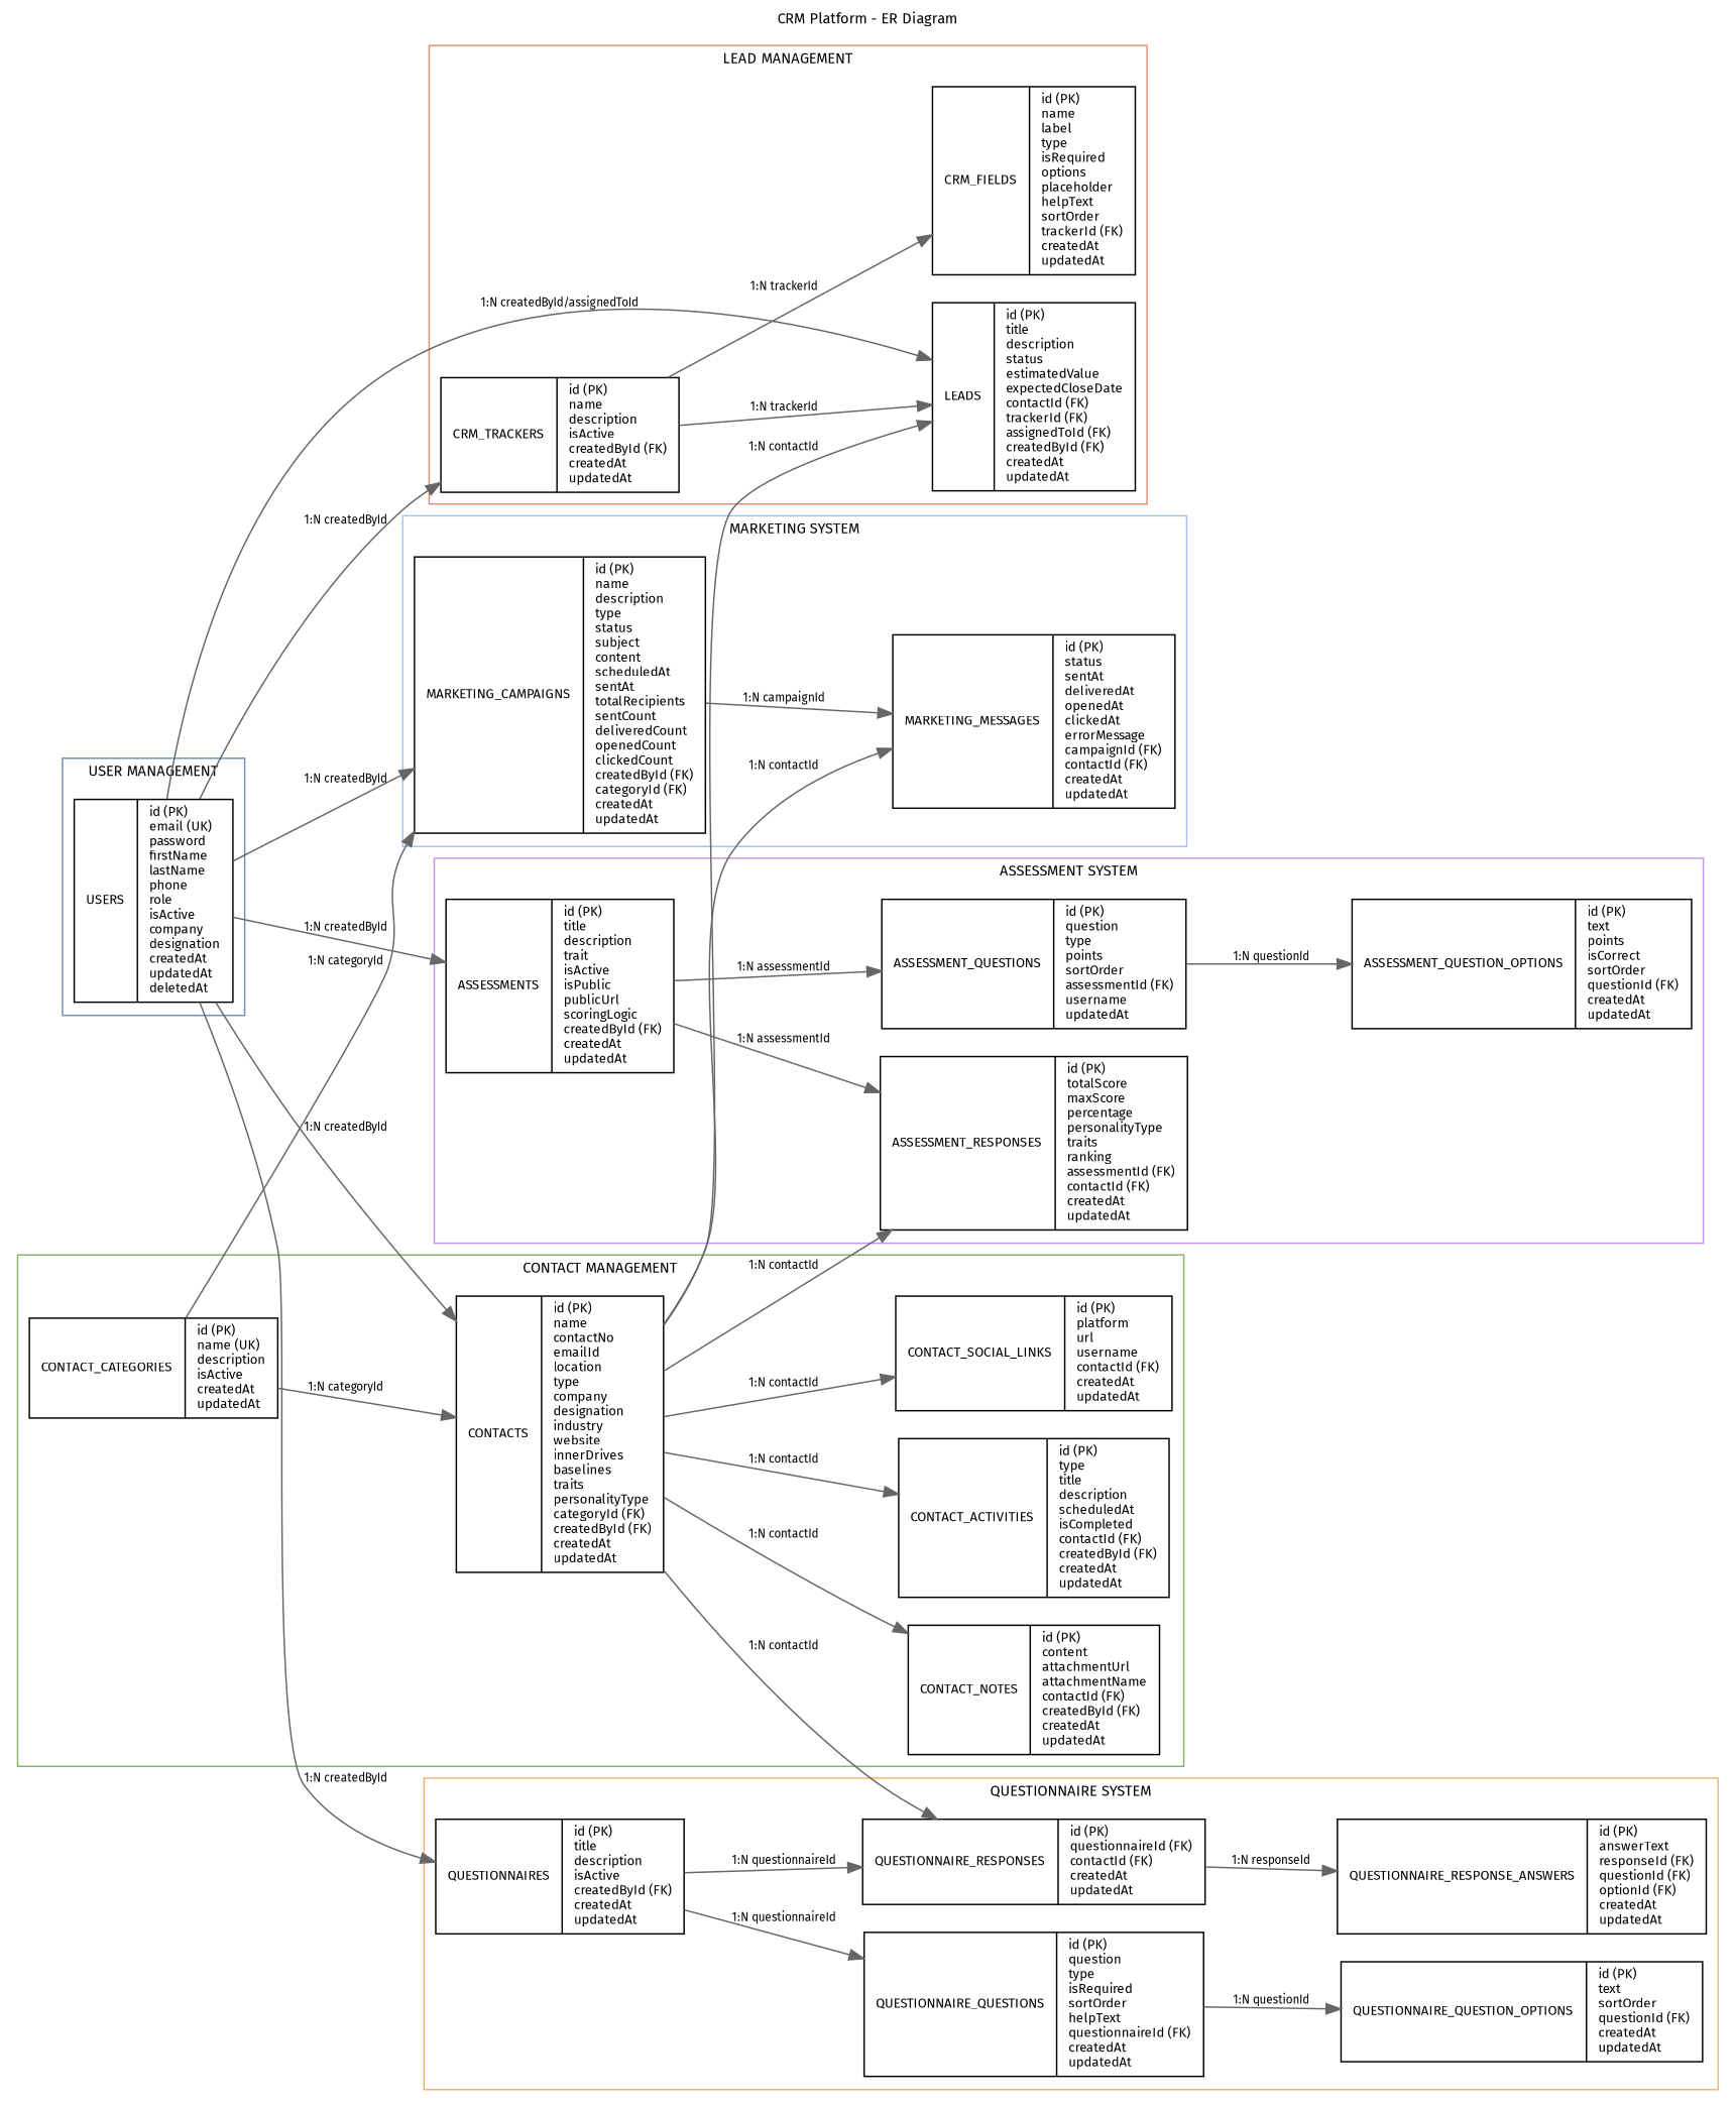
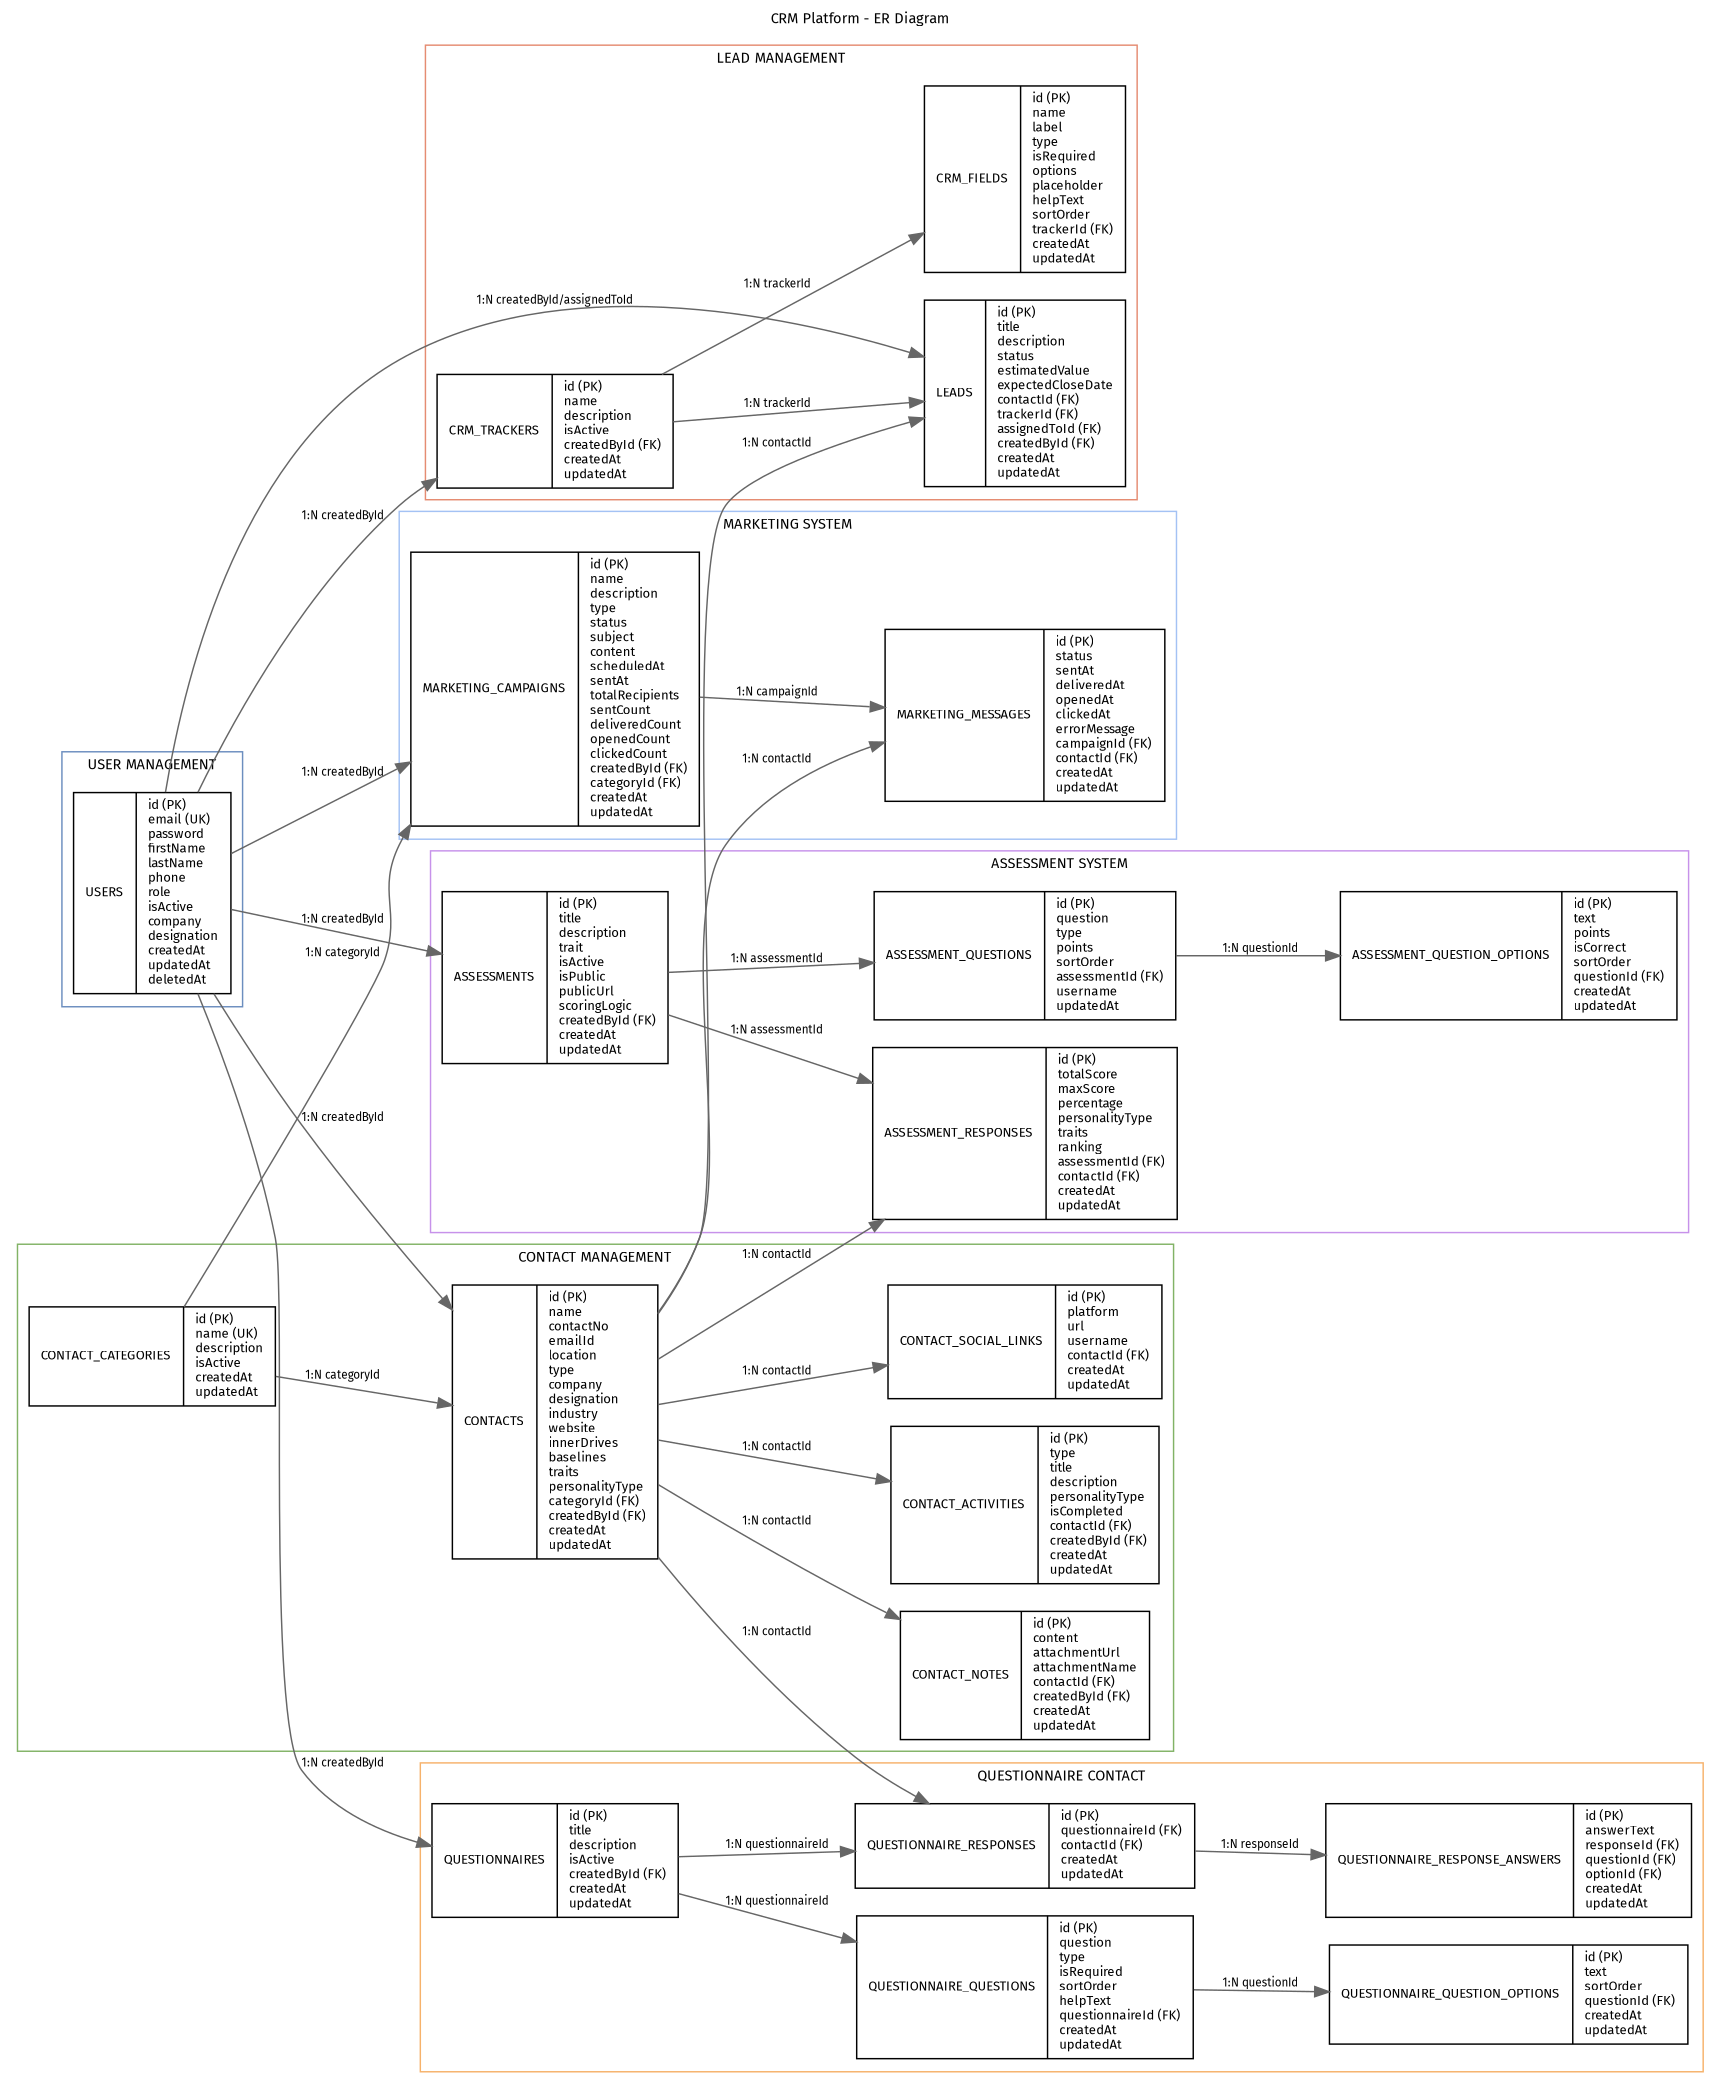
  digraph {
    fontname="Fira Sans"
    fontsize=10
    label="CRM Platform - ER Diagram"
    labelloc=t
    rankdir=LR
    node [fontname="Fira Sans" fontsize=9 shape=record]
    edge [color="#666666" fontname="Fira Sans" fontsize=8]
    n1 [label="{USERS|id (PK)\lemail (UK)\lpassword\lfirstName\llastName\lphone\lrole\lisActive\lcompany\ldesignation\lcreatedAt\lupdatedAt\ldeletedAt\l}"]
    n2 [label="{CONTACT_CATEGORIES|id (PK)\lname (UK)\ldescription\lisActive\lcreatedAt\lupdatedAt\l}"]
    n3 [label="{CONTACTS|id (PK)\lname\lcontactNo\lemailId\llocation\ltype\lcompany\ldesignation\lindustry\lwebsite\linnerDrives\lbaselines\ltraits\lpersonalityType\lcategoryId (FK)\lcreatedById (FK)\lcreatedAt\lupdatedAt\l}"]
    n4 [label="{CONTACT_NOTES|id (PK)\lcontent\lattachmentUrl\lattachmentName\lcontactId (FK)\lcreatedById (FK)\lcreatedAt\lupdatedAt\l}"]
-   n5 [label="{CONTACT_ACTIVITIES|id (PK)\ltype\ltitle\ldescription\lscheduledAt\lisCompleted\lcontactId (FK)\lcreatedById (FK)\lcreatedAt\lupdatedAt\l}"]
+   n5 [label="{CONTACT_ACTIVITIES|id (PK)\ltype\ltitle\ldescription\lpersonalityType\lisCompleted\lcontactId (FK)\lcreatedById (FK)\lcreatedAt\lupdatedAt\l}"]
    n6 [label="{CONTACT_SOCIAL_LINKS|id (PK)\lplatform\lurl\lusername\lcontactId (FK)\lcreatedAt\lupdatedAt\l}"]
    n7 [label="{CRM_TRACKERS|id (PK)\lname\ldescription\lisActive\lcreatedById (FK)\lcreatedAt\lupdatedAt\l}"]
    n8 [label="{LEADS|id (PK)\ltitle\ldescription\lstatus\lestimatedValue\lexpectedCloseDate\lcontactId (FK)\ltrackerId (FK)\lassignedToId (FK)\lcreatedById (FK)\lcreatedAt\lupdatedAt\l}"]
    n9 [label="{CRM_FIELDS|id (PK)\lname\llabel\ltype\lisRequired\loptions\lplaceholder\lhelpText\lsortOrder\ltrackerId (FK)\lcreatedAt\lupdatedAt\l}"]
    n10 [label="{ASSESSMENTS|id (PK)\ltitle\ldescription\ltrait\lisActive\lisPublic\lpublicUrl\lscoringLogic\lcreatedById (FK)\lcreatedAt\lupdatedAt\l}"]
    n11 [label="{ASSESSMENT_QUESTIONS|id (PK)\lquestion\ltype\lpoints\lsortOrder\lassessmentId (FK)\lusername\lupdatedAt\l}"]
    n12 [label="{ASSESSMENT_QUESTION_OPTIONS|id (PK)\ltext\lpoints\lisCorrect\lsortOrder\lquestionId (FK)\lcreatedAt\lupdatedAt\l}"]
    n13 [label="{ASSESSMENT_RESPONSES|id (PK)\ltotalScore\lmaxScore\lpercentage\lpersonalityType\ltraits\lranking\lassessmentId (FK)\lcontactId (FK)\lcreatedAt\lupdatedAt\l}"]
    n14 [label="{QUESTIONNAIRES|id (PK)\ltitle\ldescription\lisActive\lcreatedById (FK)\lcreatedAt\lupdatedAt\l}"]
    n15 [label="{QUESTIONNAIRE_QUESTIONS|id (PK)\lquestion\ltype\lisRequired\lsortOrder\lhelpText\lquestionnaireId (FK)\lcreatedAt\lupdatedAt\l}"]
    n16 [label="{QUESTIONNAIRE_QUESTION_OPTIONS|id (PK)\ltext\lsortOrder\lquestionId (FK)\lcreatedAt\lupdatedAt\l}"]
    n17 [label="{QUESTIONNAIRE_RESPONSES|id (PK)\lquestionnaireId (FK)\lcontactId (FK)\lcreatedAt\lupdatedAt\l}"]
    n18 [label="{QUESTIONNAIRE_RESPONSE_ANSWERS|id (PK)\lanswerText\lresponseId (FK)\lquestionId (FK)\loptionId (FK)\lcreatedAt\lupdatedAt\l}"]
    n19 [label="{MARKETING_CAMPAIGNS|id (PK)\lname\ldescription\ltype\lstatus\lsubject\lcontent\lscheduledAt\lsentAt\ltotalRecipients\lsentCount\ldeliveredCount\lopenedCount\lclickedCount\lcreatedById (FK)\lcategoryId (FK)\lcreatedAt\lupdatedAt\l}"]
    n20 [label="{MARKETING_MESSAGES|id (PK)\lstatus\lsentAt\ldeliveredAt\lopenedAt\lclickedAt\lerrorMessage\lcampaignId (FK)\lcontactId (FK)\lcreatedAt\lupdatedAt\l}"]
    subgraph cluster_1 {
      color="#6c8ebf"
      label="USER MANAGEMENT"
      n1
    }
    subgraph cluster_2 {
      color="#82b366"
      label="CONTACT MANAGEMENT"
      n2
      n3
      n4
      n5
      n6
    }
    subgraph cluster_3 {
      color="#e58c72"
      label="LEAD MANAGEMENT"
      n7
      n8
      n9
    }
    subgraph cluster_4 {
      color="#c792ea"
      label="ASSESSMENT SYSTEM"
      n10
      n11
      n12
      n13
    }
    subgraph cluster_5 {
      color="#f6b26b"
-     label="QUESTIONNAIRE SYSTEM"
+     label="QUESTIONNAIRE CONTACT"
      n14
      n15
      n16
      n17
      n18
    }
    subgraph cluster_6 {
      color="#a4c2f4"
      label="MARKETING SYSTEM"
      n19
      n20
    }
    n1 -> n3 [label="1:N createdById"]
    n1 -> n7 [label="1:N createdById"]
    n1 -> n8 [label="1:N createdById/assignedToId"]
    n1 -> n10 [label="1:N createdById"]
    n1 -> n14 [label="1:N createdById"]
    n1 -> n19 [label="1:N createdById"]
    n2 -> n3 [label="1:N categoryId"]
    n2 -> n19 [label="1:N categoryId"]
    n3 -> n4 [label="1:N contactId"]
    n3 -> n5 [label="1:N contactId"]
    n3 -> n6 [label="1:N contactId"]
    n3 -> n8 [label="1:N contactId"]
    n3 -> n13 [label="1:N contactId"]
    n3 -> n17 [label="1:N contactId"]
    n3 -> n20 [label="1:N contactId"]
    n7 -> n8 [label="1:N trackerId"]
    n7 -> n9 [label="1:N trackerId"]
    n10 -> n11 [label="1:N assessmentId"]
    n10 -> n13 [label="1:N assessmentId"]
    n11 -> n12 [label="1:N questionId"]
    n14 -> n15 [label="1:N questionnaireId"]
    n14 -> n17 [label="1:N questionnaireId"]
    n15 -> n16 [label="1:N questionId"]
    n17 -> n18 [label="1:N responseId"]
    n19 -> n20 [label="1:N campaignId"]
  }
